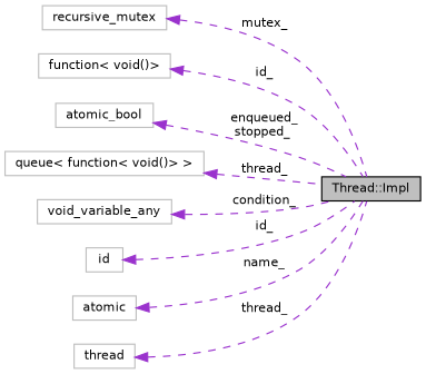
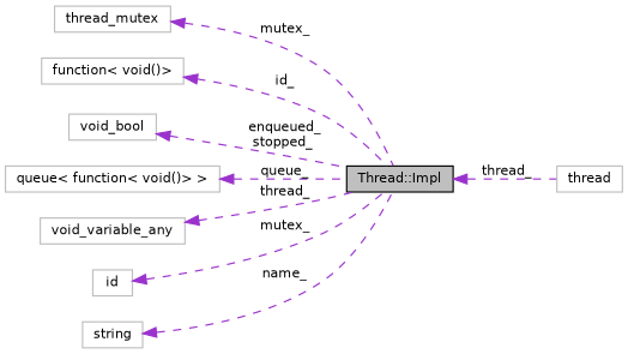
  digraph {
    rankdir=LR
    node [color=grey75 fillcolor=white fontname=Helvetica fontsize=10 shape=record style=filled]
    edge [color=darkorchid3 dir=back fontname=Helvetica fontsize=10 labelfontname=Helvetica labelfontsize=10 style=dashed]
    n1 [color=black fillcolor=grey75 fontcolor=black height=0.2 label="Thread::Impl" width=0.4]
-   n2 [height=0.2 label=recursive_mutex width=0.4]
+   n2 [height=0.2 label=thread_mutex width=0.4]
    n3 [height=0.2 label="function\< void()\>" width=0.4]
-   n4 [height=0.2 label=atomic_bool width=0.4]
+   n4 [height=0.2 label=void_bool width=0.4]
    n5 [height=0.2 label="queue\< function\< void()\> \>" width=0.4]
    n6 [height=0.2 label=void_variable_any width=0.4]
    n7 [height=0.2 label=id width=0.4]
-   n8 [height=0.2 label=atomic width=0.4]
+   n8 [height=0.2 label=string width=0.4]
    n9 [height=0.2 label=thread width=0.4]
    n2 -> n1 [label=" mutex_"]
    n3 -> n1 [label=" id_"]
    n4 -> n1 [label=" enqueued_\nstopped_"]
-   n5 -> n1 [label=" thread_"]
-   n6 -> n1 [label=" condition_"]
-   n7 -> n1 [label=" id_"]
+   n5 -> n1 [label=" queue_"]
+   n6 -> n1 [label=" thread_"]
+   n7 -> n1 [label=" mutex_"]
    n8 -> n1 [label=" name_"]
-   n9 -> n1 [label=" thread_"]
+   n1 -> n9 [label=" thread_"]
  }
